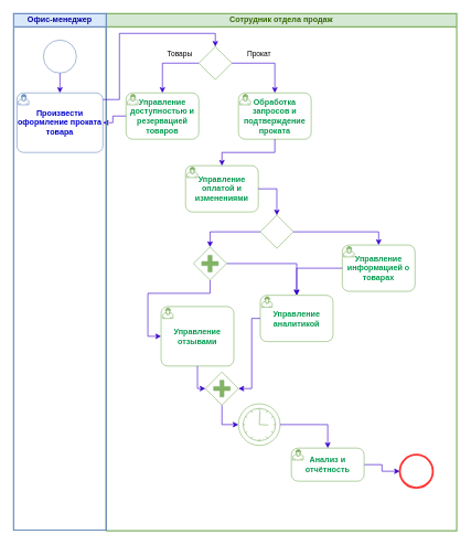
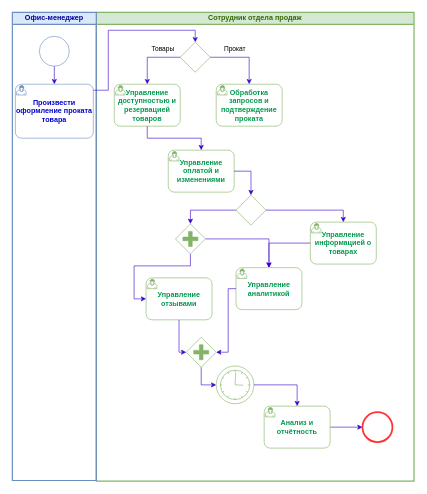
  <mxCell id="0" />
  <mxCell id="1" parent="0" />
  <mxCell id="2" value="Сотрудник отдела продаж" style="swimlane;startSize=20;whiteSpace=wrap;html=1;fillColor=#d5e8d4;strokeColor=#82b366;strokeWidth=2;fontColor=#336600;" parent="1" vertex="1"><mxGeometry x="160" y="20" width="530" height="782" as="geometry" /></mxCell>
  <mxCell id="3" value="" style="points=[[0.25,0.25,0],[0.5,0,0],[0.75,0.25,0],[1,0.5,0],[0.75,0.75,0],[0.5,1,0],[0.25,0.75,0],[0,0.5,0]];shape=mxgraph.bpmn.gateway2;html=1;verticalLabelPosition=bottom;labelBackgroundColor=#ffffff;verticalAlign=top;align=center;perimeter=rhombusPerimeter;outlineConnect=0;outline=none;symbol=none;fillColor=default;strokeColor=#82b366;fontColor=#00994D;fontSize=12;fontStyle=1" parent="2" vertex="1"><mxGeometry x="140" y="50" width="50" height="50" as="geometry" /></mxCell>
  <mxCell id="4" value="Управление доступностью и резервацией товаров" style="points=[[0.25,0,0],[0.5,0,0],[0.75,0,0],[1,0.25,0],[1,0.5,0],[1,0.75,0],[0.75,1,0],[0.5,1,0],[0.25,1,0],[0,0.75,0],[0,0.5,0],[0,0.25,0]];shape=mxgraph.bpmn.task;whiteSpace=wrap;rectStyle=rounded;size=10;html=1;container=1;expand=0;collapsible=0;taskMarker=user;fillColor=default;strokeColor=#82b366;fontColor=#00994D;fontSize=12;fontStyle=1" parent="2" vertex="1"><mxGeometry x="30" y="120" width="110" height="70" as="geometry" /></mxCell>
  <mxCell id="5" style="edgeStyle=orthogonalEdgeStyle;rounded=0;orthogonalLoop=1;jettySize=auto;html=1;exitX=0;exitY=0.5;exitDx=0;exitDy=0;exitPerimeter=0;entryX=0.5;entryY=0;entryDx=0;entryDy=0;entryPerimeter=0;fillColor=#6a00ff;strokeColor=#3700CC;" parent="2" source="3" target="4" edge="1"><mxGeometry relative="1" as="geometry" /></mxCell>
  <mxCell id="6" value="Товары" style="edgeLabel;html=1;align=center;verticalAlign=middle;resizable=0;points=[];" parent="5" vertex="1" connectable="0"><mxGeometry x="-0.536" y="1" relative="1" as="geometry"><mxPoint x="-7" y="-16" as="offset" /></mxGeometry></mxCell>
  <mxCell id="7" value="Обработка запросов и подтверждение проката" style="points=[[0.25,0,0],[0.5,0,0],[0.75,0,0],[1,0.25,0],[1,0.5,0],[1,0.75,0],[0.75,1,0],[0.5,1,0],[0.25,1,0],[0,0.75,0],[0,0.5,0],[0,0.25,0]];shape=mxgraph.bpmn.task;whiteSpace=wrap;rectStyle=rounded;size=10;html=1;container=1;expand=0;collapsible=0;taskMarker=user;fillColor=default;strokeColor=#82b366;fontColor=#00994D;fontSize=12;fontStyle=1" parent="2" vertex="1"><mxGeometry x="200" y="120" width="110" height="70" as="geometry" /></mxCell>
  <mxCell id="8" style="edgeStyle=orthogonalEdgeStyle;rounded=0;orthogonalLoop=1;jettySize=auto;html=1;entryX=0.5;entryY=0;entryDx=0;entryDy=0;entryPerimeter=0;fillColor=#6a00ff;strokeColor=#3700CC;" parent="2" source="3" target="7" edge="1"><mxGeometry relative="1" as="geometry" /></mxCell>
  <mxCell id="9" value="Прокат" style="edgeLabel;html=1;align=center;verticalAlign=middle;resizable=0;points=[];" parent="8" vertex="1" connectable="0"><mxGeometry x="-0.494" y="-2" relative="1" as="geometry"><mxPoint x="12" y="-17" as="offset" /></mxGeometry></mxCell>
  <mxCell id="10" value="Управление оплатой и изменениями" style="points=[[0.25,0,0],[0.5,0,0],[0.75,0,0],[1,0.25,0],[1,0.5,0],[1,0.75,0],[0.75,1,0],[0.5,1,0],[0.25,1,0],[0,0.75,0],[0,0.5,0],[0,0.25,0]];shape=mxgraph.bpmn.task;whiteSpace=wrap;rectStyle=rounded;size=10;html=1;container=1;expand=0;collapsible=0;taskMarker=user;fillColor=default;strokeColor=#82b366;fontColor=#00994D;fontSize=12;fontStyle=1" parent="2" vertex="1"><mxGeometry x="120" y="230" width="110" height="70" as="geometry" /></mxCell>
- <mxCell id="11" style="edgeStyle=orthogonalEdgeStyle;rounded=0;orthogonalLoop=1;jettySize=auto;html=1;fillColor=#6a00ff;strokeColor=#3700CC;" parent="2" source="4" target="35" edge="1"><mxGeometry relative="1" as="geometry" /></mxCell>
- <mxCell id="12" style="edgeStyle=orthogonalEdgeStyle;rounded=0;orthogonalLoop=1;jettySize=auto;html=1;entryX=0.5;entryY=0;entryDx=0;entryDy=0;entryPerimeter=0;fillColor=#6a00ff;strokeColor=#3700CC;" parent="2" source="7" target="10" edge="1"><mxGeometry relative="1" as="geometry" /></mxCell>
+ <mxCell id="11" style="edgeStyle=orthogonalEdgeStyle;rounded=0;orthogonalLoop=1;jettySize=auto;html=1;entryX=0.5;entryY=0;entryDx=0;entryDy=0;entryPerimeter=0;fillColor=#6a00ff;strokeColor=#3700CC;" parent="2" source="4" target="10" edge="1"><mxGeometry relative="1" as="geometry" /></mxCell>
  <mxCell id="13" value="" style="points=[[0.25,0.25,0],[0.5,0,0],[0.75,0.25,0],[1,0.5,0],[0.75,0.75,0],[0.5,1,0],[0.25,0.75,0],[0,0.5,0]];shape=mxgraph.bpmn.gateway2;html=1;verticalLabelPosition=bottom;labelBackgroundColor=#ffffff;verticalAlign=top;align=center;perimeter=rhombusPerimeter;outlineConnect=0;outline=none;symbol=none;fillColor=default;strokeColor=#82b366;fontColor=#00994D;fontSize=12;fontStyle=1" parent="2" vertex="1"><mxGeometry x="233" y="305" width="50" height="50" as="geometry" /></mxCell>
  <mxCell id="14" style="edgeStyle=orthogonalEdgeStyle;rounded=0;orthogonalLoop=1;jettySize=auto;html=1;entryX=0.5;entryY=0;entryDx=0;entryDy=0;entryPerimeter=0;fillColor=#6a00ff;strokeColor=#3700CC;" parent="2" source="10" target="13" edge="1"><mxGeometry relative="1" as="geometry" /></mxCell>
  <mxCell id="15" value="Управление информацией о товарах" style="points=[[0.25,0,0],[0.5,0,0],[0.75,0,0],[1,0.25,0],[1,0.5,0],[1,0.75,0],[0.75,1,0],[0.5,1,0],[0.25,1,0],[0,0.75,0],[0,0.5,0],[0,0.25,0]];shape=mxgraph.bpmn.task;whiteSpace=wrap;rectStyle=rounded;size=10;html=1;container=1;expand=0;collapsible=0;taskMarker=user;fillColor=default;strokeColor=#82b366;fontColor=#00994D;fontSize=12;fontStyle=1" parent="2" vertex="1"><mxGeometry x="357" y="350" width="110" height="70" as="geometry" /></mxCell>
  <mxCell id="16" style="edgeStyle=orthogonalEdgeStyle;rounded=0;orthogonalLoop=1;jettySize=auto;html=1;entryX=0.5;entryY=0;entryDx=0;entryDy=0;entryPerimeter=0;fillColor=#6a00ff;strokeColor=#3700CC;" parent="2" source="13" target="15" edge="1"><mxGeometry relative="1" as="geometry" /></mxCell>
  <mxCell id="17" style="edgeStyle=orthogonalEdgeStyle;rounded=0;orthogonalLoop=1;jettySize=auto;html=1;fillColor=#6a00ff;strokeColor=#3700CC;entryX=0;entryY=0.5;entryDx=0;entryDy=0;entryPerimeter=0;" parent="2" source="19" edge="1" target="21"><mxGeometry relative="1" as="geometry"><mxPoint x="80" y="510" as="targetPoint" /></mxGeometry></mxCell>
  <mxCell id="18" style="edgeStyle=orthogonalEdgeStyle;rounded=0;orthogonalLoop=1;jettySize=auto;html=1;fillColor=#6a00ff;strokeColor=#3700CC;entryX=0.5;entryY=0;entryDx=0;entryDy=0;entryPerimeter=0;" parent="2" source="19" edge="1" target="22"><mxGeometry relative="1" as="geometry"><mxPoint x="240" y="510" as="targetPoint" /></mxGeometry></mxCell>
  <mxCell id="19" value="" style="points=[[0.25,0.25,0],[0.5,0,0],[0.75,0.25,0],[1,0.5,0],[0.75,0.75,0],[0.5,1,0],[0.25,0.75,0],[0,0.5,0]];shape=mxgraph.bpmn.gateway2;html=1;verticalLabelPosition=bottom;labelBackgroundColor=#ffffff;verticalAlign=top;align=center;perimeter=rhombusPerimeter;outlineConnect=0;outline=none;symbol=none;gwType=parallel;fillColor=default;strokeColor=#82b366;fontColor=#00994D;fontSize=12;fontStyle=1" parent="2" vertex="1"><mxGeometry x="132" y="353" width="50" height="50" as="geometry" /></mxCell>
  <mxCell id="20" style="edgeStyle=orthogonalEdgeStyle;rounded=0;orthogonalLoop=1;jettySize=auto;html=1;entryX=0.5;entryY=0;entryDx=0;entryDy=0;entryPerimeter=0;fillColor=#6a00ff;strokeColor=#3700CC;" parent="2" source="13" target="19" edge="1"><mxGeometry relative="1" as="geometry" /></mxCell>
- <mxCell id="21" value="Управление отзывами" style="points=[[0.25,0,0],[0.5,0,0],[0.75,0,0],[1,0.25,0],[1,0.5,0],[1,0.75,0],[0.75,1,0],[0.5,1,0],[0.25,1,0],[0,0.75,0],[0,0.5,0],[0,0.25,0]];shape=mxgraph.bpmn.task;whiteSpace=wrap;rectStyle=rounded;size=10;html=1;container=1;expand=0;collapsible=0;taskMarker=user;fillColor=default;strokeColor=#82b366;fontColor=#00994D;fontSize=12;fontStyle=1" parent="2" vertex="1"><mxGeometry x="83" y="443" width="110" height="90" as="geometry" /></mxCell>
+ <mxCell id="21" value="Управление отзывами" style="points=[[0.25,0,0],[0.5,0,0],[0.75,0,0],[1,0.25,0],[1,0.5,0],[1,0.75,0],[0.75,1,0],[0.5,1,0],[0.25,1,0],[0,0.75,0],[0,0.5,0],[0,0.25,0]];shape=mxgraph.bpmn.task;whiteSpace=wrap;rectStyle=rounded;size=10;html=1;container=1;expand=0;collapsible=0;taskMarker=user;fillColor=default;strokeColor=#82b366;fontColor=#00994D;fontSize=12;fontStyle=1" parent="2" vertex="1"><mxGeometry x="83" y="443" width="110" height="70" as="geometry" /></mxCell>
  <mxCell id="22" value="Управление аналитикой" style="points=[[0.25,0,0],[0.5,0,0],[0.75,0,0],[1,0.25,0],[1,0.5,0],[1,0.75,0],[0.75,1,0],[0.5,1,0],[0.25,1,0],[0,0.75,0],[0,0.5,0],[0,0.25,0]];shape=mxgraph.bpmn.task;whiteSpace=wrap;rectStyle=rounded;size=10;html=1;container=1;expand=0;collapsible=0;taskMarker=user;fillColor=default;strokeColor=#82b366;fontColor=#00994D;fontSize=12;fontStyle=1" parent="2" vertex="1"><mxGeometry x="233" y="426" width="110" height="70" as="geometry" /></mxCell>
  <mxCell id="23" style="edgeStyle=orthogonalEdgeStyle;rounded=0;orthogonalLoop=1;jettySize=auto;html=1;entryX=0;entryY=0.5;entryDx=0;entryDy=0;entryPerimeter=0;fillColor=#6a00ff;strokeColor=#3700CC;" parent="2" source="24" target="27" edge="1"><mxGeometry relative="1" as="geometry"><mxPoint x="165" y="790" as="targetPoint" /></mxGeometry></mxCell>
  <mxCell id="24" value="" style="points=[[0.25,0.25,0],[0.5,0,0],[0.75,0.25,0],[1,0.5,0],[0.75,0.75,0],[0.5,1,0],[0.25,0.75,0],[0,0.5,0]];shape=mxgraph.bpmn.gateway2;html=1;verticalLabelPosition=bottom;labelBackgroundColor=#ffffff;verticalAlign=top;align=center;perimeter=rhombusPerimeter;outlineConnect=0;outline=none;symbol=none;gwType=parallel;fillColor=default;strokeColor=#82b366;fontColor=#00994D;fontSize=12;fontStyle=1" parent="2" vertex="1"><mxGeometry x="150" y="542" width="50" height="50" as="geometry" /></mxCell>
  <mxCell id="25" style="edgeStyle=orthogonalEdgeStyle;rounded=0;orthogonalLoop=1;jettySize=auto;html=1;entryX=0;entryY=0.5;entryDx=0;entryDy=0;entryPerimeter=0;fillColor=#6a00ff;strokeColor=#3700CC;" parent="2" source="21" target="24" edge="1"><mxGeometry relative="1" as="geometry"><Array as="points"><mxPoint x="138" y="567" /></Array></mxGeometry></mxCell>
  <mxCell id="26" style="edgeStyle=orthogonalEdgeStyle;rounded=0;orthogonalLoop=1;jettySize=auto;html=1;entryX=1;entryY=0.5;entryDx=0;entryDy=0;entryPerimeter=0;fillColor=#6a00ff;strokeColor=#3700CC;" parent="2" source="22" target="24" edge="1"><mxGeometry relative="1" as="geometry"><Array as="points"><mxPoint x="220" y="461" /><mxPoint x="220" y="567" /></Array></mxGeometry></mxCell>
  <mxCell id="27" value="" style="points=[[0.145,0.145,0],[0.5,0,0],[0.855,0.145,0],[1,0.5,0],[0.855,0.855,0],[0.5,1,0],[0.145,0.855,0],[0,0.5,0]];shape=mxgraph.bpmn.event;html=1;verticalLabelPosition=bottom;labelBackgroundColor=#ffffff;verticalAlign=top;align=center;perimeter=ellipsePerimeter;outlineConnect=0;aspect=fixed;outline=standard;symbol=timer;fillColor=default;strokeColor=#82b366;fontColor=#00994D;fontSize=12;fontStyle=1" parent="2" vertex="1"><mxGeometry x="200" y="590" width="63" height="63" as="geometry" /></mxCell>
  <mxCell id="28" style="edgeStyle=orthogonalEdgeStyle;rounded=0;orthogonalLoop=1;jettySize=auto;html=1;exitX=1;exitY=0.5;exitDx=0;exitDy=0;exitPerimeter=0;fillColor=#6a00ff;strokeColor=#3700CC;" parent="2" source="29" target="32" edge="1"><mxGeometry relative="1" as="geometry" /></mxCell>
- <mxCell id="29" value="Анализ и отчётность" style="points=[[0.25,0,0],[0.5,0,0],[0.75,0,0],[1,0.25,0],[1,0.5,0],[1,0.75,0],[0.75,1,0],[0.5,1,0],[0.25,1,0],[0,0.75,0],[0,0.5,0],[0,0.25,0]];shape=mxgraph.bpmn.task;whiteSpace=wrap;rectStyle=rounded;size=10;html=1;container=1;expand=0;collapsible=0;taskMarker=user;fillColor=default;strokeColor=#82b366;fontColor=#00994D;fontSize=12;fontStyle=1" parent="2" vertex="1"><mxGeometry x="280" y="657" width="110" height="50" as="geometry" /></mxCell>
+ <mxCell id="29" value="Анализ и отчётность" style="points=[[0.25,0,0],[0.5,0,0],[0.75,0,0],[1,0.25,0],[1,0.5,0],[1,0.75,0],[0.75,1,0],[0.5,1,0],[0.25,1,0],[0,0.75,0],[0,0.5,0],[0,0.25,0]];shape=mxgraph.bpmn.task;whiteSpace=wrap;rectStyle=rounded;size=10;html=1;container=1;expand=0;collapsible=0;taskMarker=user;fillColor=default;strokeColor=#82b366;fontColor=#00994D;fontSize=12;fontStyle=1" parent="2" vertex="1"><mxGeometry x="280" y="657" width="110" height="70" as="geometry" /></mxCell>
  <mxCell id="30" style="edgeStyle=orthogonalEdgeStyle;rounded=0;orthogonalLoop=1;jettySize=auto;html=1;entryX=0.5;entryY=0;entryDx=0;entryDy=0;entryPerimeter=0;fillColor=#6a00ff;strokeColor=#3700CC;" parent="2" source="27" target="29" edge="1"><mxGeometry relative="1" as="geometry" /></mxCell>
  <mxCell id="31" style="edgeStyle=orthogonalEdgeStyle;rounded=0;orthogonalLoop=1;jettySize=auto;html=1;fillColor=#6a00ff;strokeColor=#3700CC;" parent="2" source="15" target="22" edge="1"><mxGeometry relative="1" as="geometry" /></mxCell>
  <mxCell id="32" value="" style="points=[[0.145,0.145,0],[0.5,0,0],[0.855,0.145,0],[1,0.5,0],[0.855,0.855,0],[0.5,1,0],[0.145,0.855,0],[0,0.5,0]];shape=mxgraph.bpmn.event;html=1;verticalLabelPosition=bottom;labelBackgroundColor=#ffffff;verticalAlign=top;align=center;perimeter=ellipsePerimeter;outlineConnect=0;aspect=fixed;outline=end;symbol=terminate2;fontColor=#FF3333;strokeColor=#FF3333;" parent="2" vertex="1"><mxGeometry x="444" y="667" width="50" height="50" as="geometry" /></mxCell>
  <mxCell id="33" value="&lt;font color=&quot;#000099&quot;&gt;Офис-менеджер&lt;/font&gt;" style="swimlane;startSize=20;whiteSpace=wrap;html=1;fillColor=#DAE8FC;strokeColor=#6c8ebf;strokeWidth=2;rounded=0;" parent="1" vertex="1"><mxGeometry x="20" y="20" width="140" height="781" as="geometry" /></mxCell>
  <mxCell id="34" value="" style="ellipse;whiteSpace=wrap;html=1;aspect=fixed;fillColor=default;strokeColor=#6c8ebf;" parent="33" vertex="1"><mxGeometry x="45" y="40" width="50" height="50" as="geometry" /></mxCell>
  <mxCell id="35" value="&lt;font color=&quot;#0000cc&quot;&gt;Произвести&lt;/font&gt;&lt;div&gt;&lt;font color=&quot;#0000cc&quot;&gt;оформление проката товара&lt;/font&gt;&lt;/div&gt;" style="points=[[0.25,0,0],[0.5,0,0],[0.75,0,0],[1,0.25,0],[1,0.5,0],[1,0.75,0],[0.75,1,0],[0.5,1,0],[0.25,1,0],[0,0.75,0],[0,0.5,0],[0,0.25,0]];shape=mxgraph.bpmn.task;whiteSpace=wrap;rectStyle=rounded;size=10;html=1;container=1;expand=0;collapsible=0;taskMarker=user;fillColor=default;strokeColor=#6c8ebf;fontStyle=1;fontColor=#000099;" parent="33" vertex="1"><mxGeometry x="5" y="120" width="130" height="90" as="geometry" /></mxCell>
  <mxCell id="36" value="" style="endArrow=classic;html=1;rounded=0;exitX=0.5;exitY=1;exitDx=0;exitDy=0;entryX=0.5;entryY=0;entryDx=0;entryDy=0;entryPerimeter=0;fillColor=#6a00ff;strokeColor=#3700CC;" parent="33" source="34" target="35" edge="1"><mxGeometry width="50" height="50" relative="1" as="geometry"><mxPoint x="340" y="230" as="sourcePoint" /><mxPoint x="390" y="180" as="targetPoint" /></mxGeometry></mxCell>
  <mxCell id="37" style="edgeStyle=orthogonalEdgeStyle;rounded=0;orthogonalLoop=1;jettySize=auto;html=1;entryX=0.5;entryY=0;entryDx=0;entryDy=0;entryPerimeter=0;fillColor=#6a00ff;strokeColor=#3700CC;" parent="1" source="35" target="3" edge="1"><mxGeometry relative="1" as="geometry"><Array as="points"><mxPoint x="180" y="150" /><mxPoint x="180" y="50" /><mxPoint x="325" y="50" /></Array></mxGeometry></mxCell>
